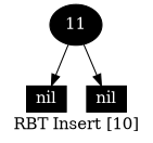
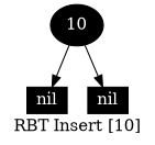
  digraph {
    label="RBT Insert [10]"
    node [fillcolor=black fontcolor=white style=filled shape=box]
-   10 [width=0.5 label=11 shape=""]
+   10 [width=0.5 shape=""]
    n2 [height=0.2 label=nil width=0.3]
    n3 [height=0.2 label=nil width=0.3]
    10 -> n2
    10 -> n3
  }
